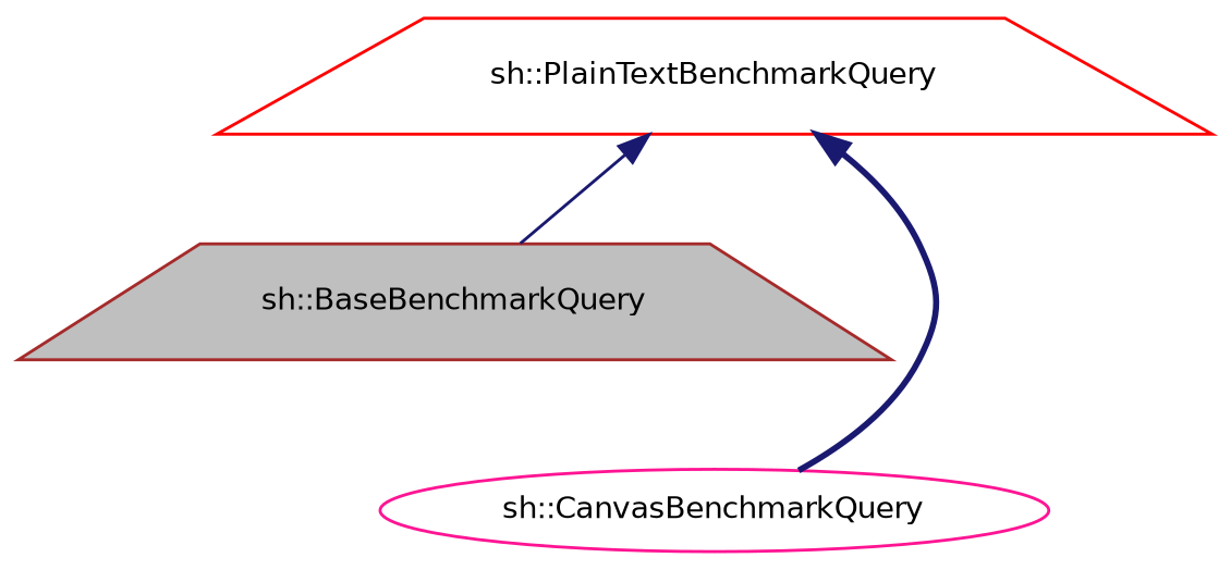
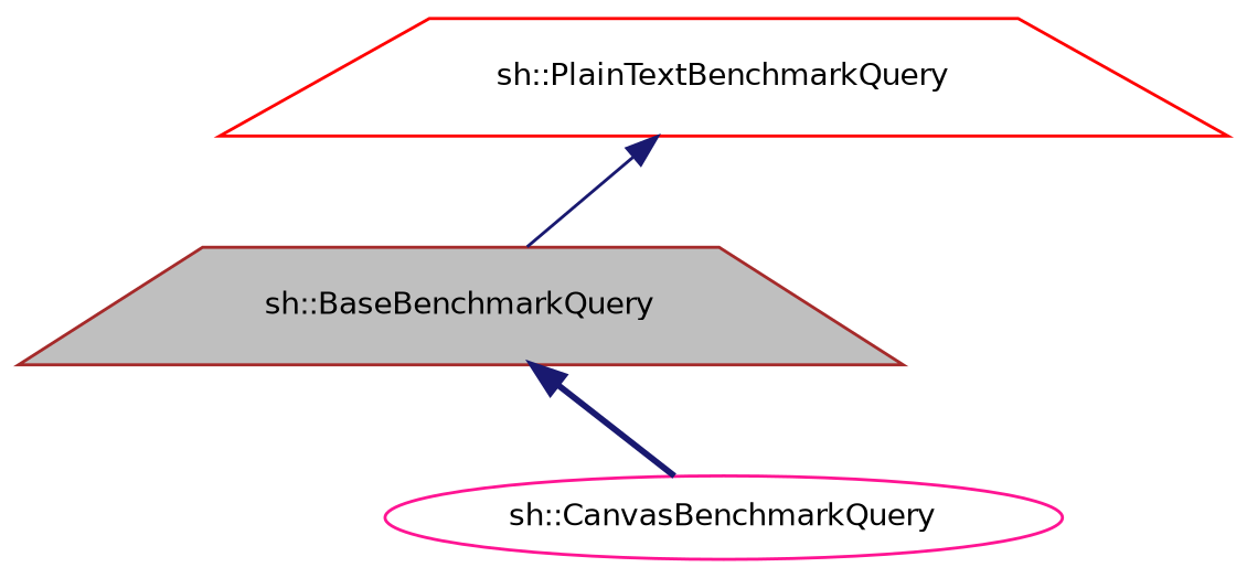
  digraph {
    node [fillcolor=white fontname=Helvetica fontsize=10 shape=trapezium style=filled]
    edge [color=midnightblue dir=back fontname=Helvetica fontsize=10 labelfontname=Helvetica labelfontsize=10]
    n1 [color=brown fillcolor=grey75 fontcolor=black height=0.2 label="sh::BaseBenchmarkQuery" width=0.4]
    n2 [color=deeppink height=0.2 label="sh::CanvasBenchmarkQuery" shape=ellipse width=0.4]
    n3 [color=red height=0.2 label="sh::PlainTextBenchmarkQuery" width=0.4]
-   n3 -> n2 [style=bold]
+   n1 -> n2 [style=bold]
    n3 -> n1 [style=solid]
  }
